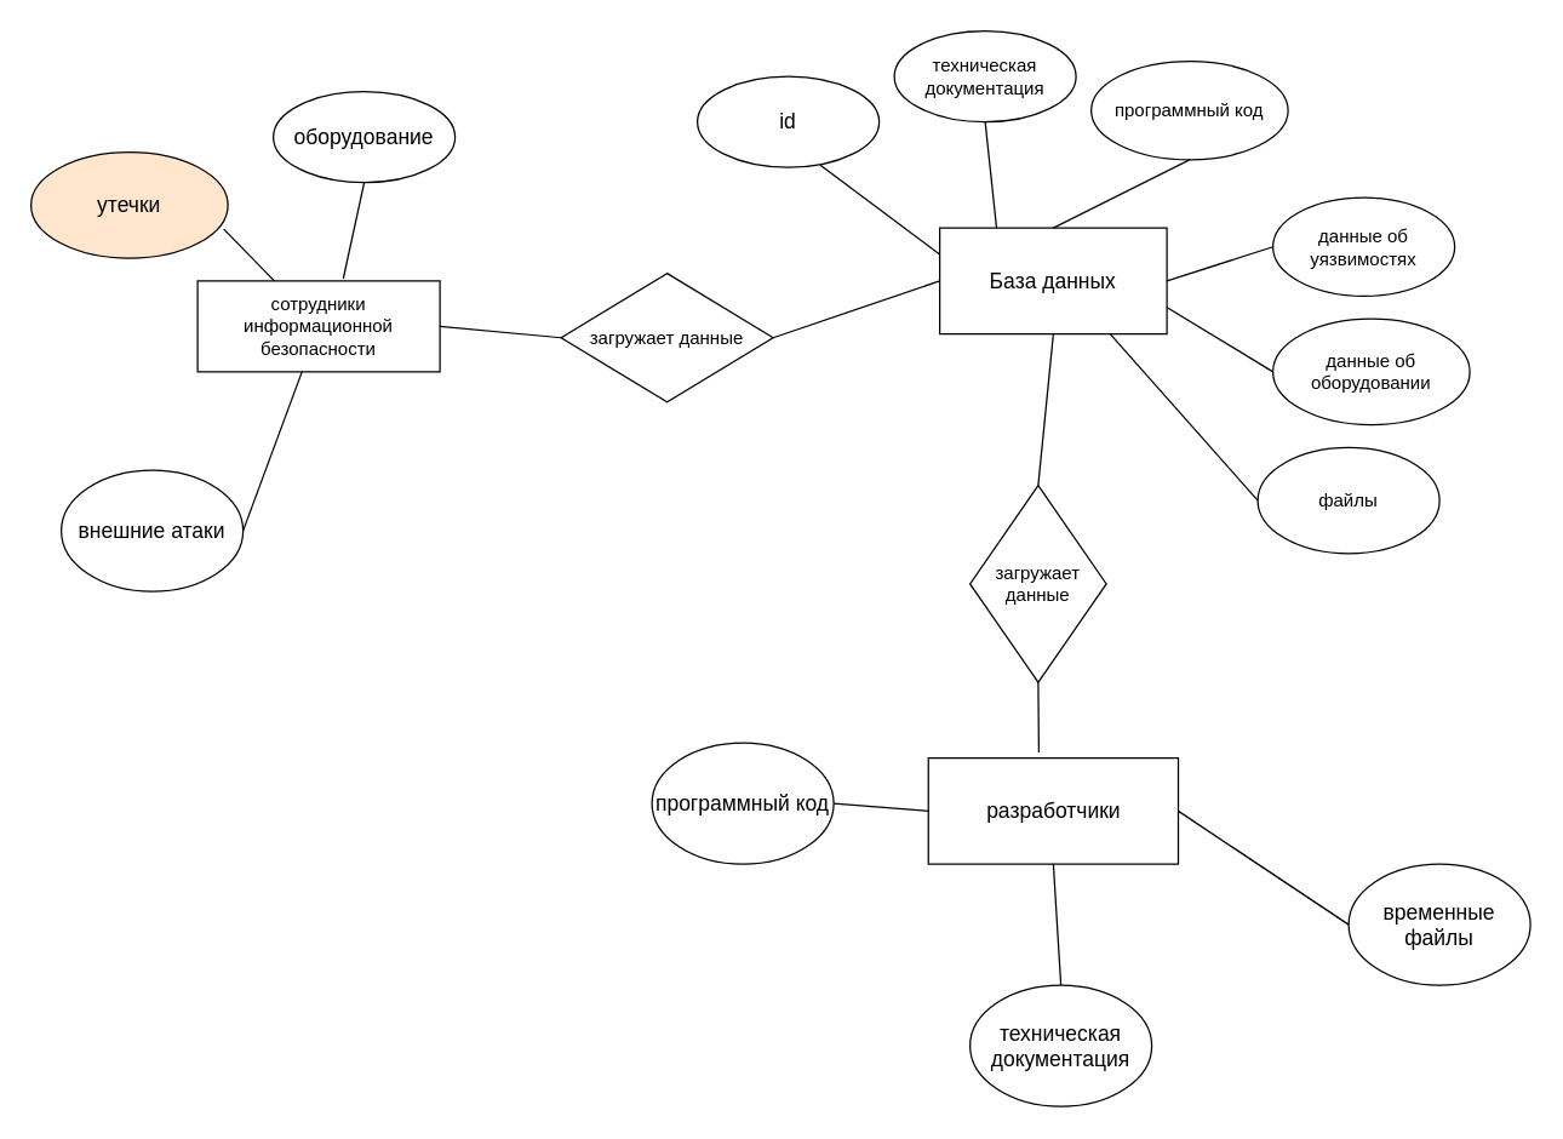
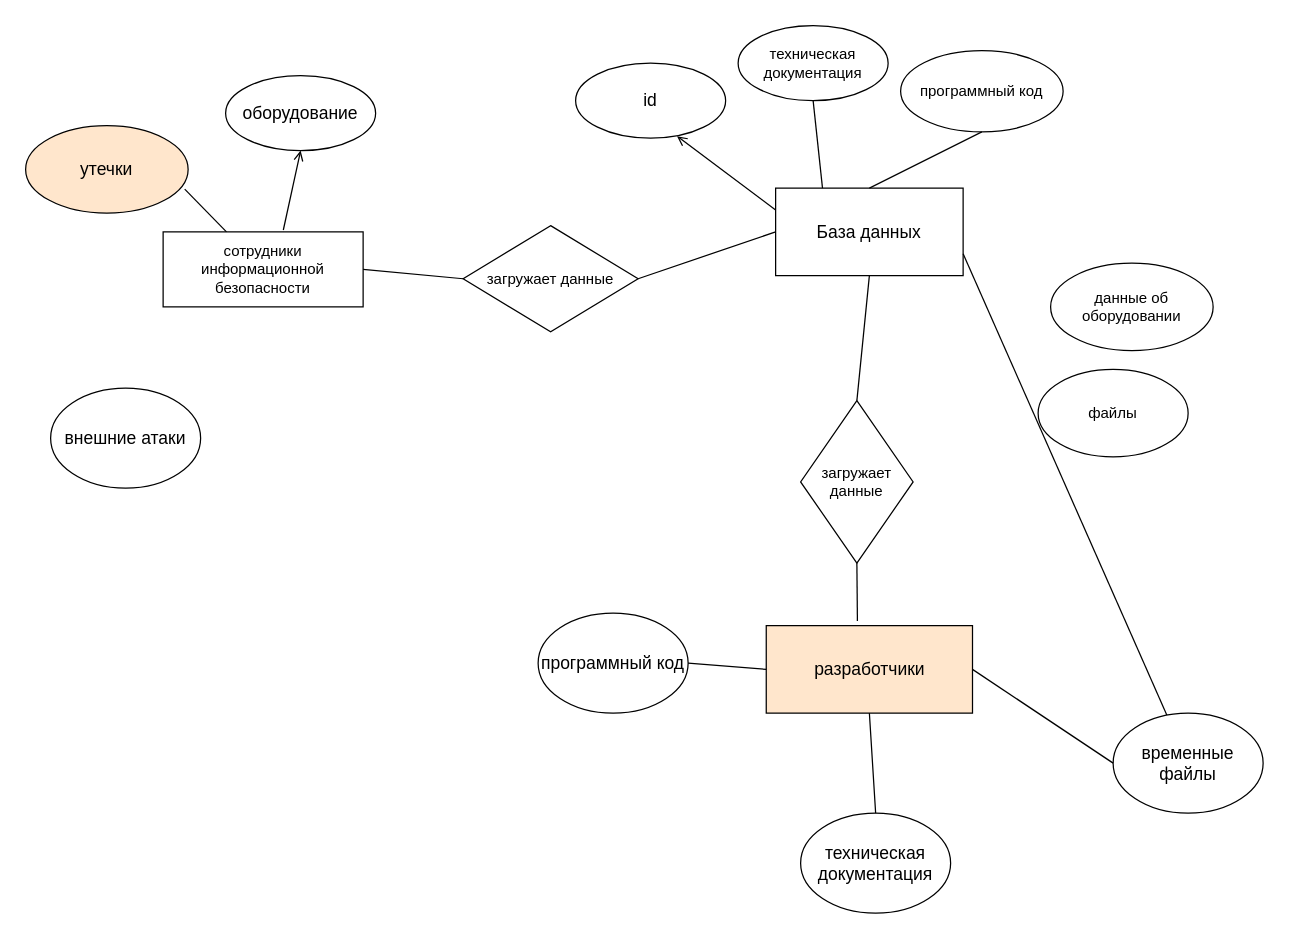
  <mxCell id="0" />
  <mxCell id="1" parent="0" />
  <mxCell id="2" value="&lt;font style=&quot;font-size: 14px&quot;&gt;База данных&lt;/font&gt;" style="rounded=0;whiteSpace=wrap;html=1;" vertex="1" parent="1"><mxGeometry x="620" y="150" width="150" height="70" as="geometry" /></mxCell>
  <mxCell id="3" value="&lt;font style=&quot;font-size: 14px&quot;&gt;id&lt;/font&gt;" style="ellipse;whiteSpace=wrap;html=1;" vertex="1" parent="1"><mxGeometry x="460" y="50" width="120" height="60" as="geometry" /></mxCell>
  <mxCell id="4" value="программный код" style="ellipse;whiteSpace=wrap;html=1;" vertex="1" parent="1"><mxGeometry x="720" y="40" width="130" height="65" as="geometry" /></mxCell>
  <mxCell id="5" value="данные об оборудовании" style="ellipse;whiteSpace=wrap;html=1;" vertex="1" parent="1"><mxGeometry x="840" y="210" width="130" height="70" as="geometry" /></mxCell>
- <mxCell id="6" value="данные об уязвимостях" style="ellipse;whiteSpace=wrap;html=1;" vertex="1" parent="1"><mxGeometry x="840" y="130" width="120" height="65" as="geometry" /></mxCell>
  <mxCell id="7" value="техническая документация" style="ellipse;whiteSpace=wrap;html=1;" vertex="1" parent="1"><mxGeometry x="590" y="20" width="120" height="60" as="geometry" /></mxCell>
- <mxCell id="8" value="" style="endArrow=none;html=1;entryX=0.676;entryY=0.974;entryDx=0;entryDy=0;entryPerimeter=0;exitX=0;exitY=0.25;exitDx=0;exitDy=0;" edge="1" parent="1" source="2" target="3"><mxGeometry width="50" height="50" relative="1" as="geometry"><mxPoint x="550" y="190" as="sourcePoint" /><mxPoint x="600" y="140" as="targetPoint" /></mxGeometry></mxCell>
+ <mxCell id="8" value="" style="endArrow=open;html=1;entryX=0.676;entryY=0.974;entryDx=0;entryDy=0;entryPerimeter=0;exitX=0;exitY=0.25;exitDx=0;exitDy=0;" edge="1" parent="1" source="2" target="3"><mxGeometry width="50" height="50" relative="1" as="geometry"><mxPoint x="550" y="190" as="sourcePoint" /><mxPoint x="600" y="140" as="targetPoint" /></mxGeometry></mxCell>
  <mxCell id="9" value="" style="endArrow=none;html=1;entryX=0.5;entryY=1;entryDx=0;entryDy=0;exitX=0.25;exitY=0;exitDx=0;exitDy=0;" edge="1" parent="1" source="2" target="7"><mxGeometry width="50" height="50" relative="1" as="geometry"><mxPoint x="450" y="240" as="sourcePoint" /><mxPoint x="500" y="190" as="targetPoint" /></mxGeometry></mxCell>
  <mxCell id="10" value="" style="endArrow=none;html=1;entryX=0.5;entryY=1;entryDx=0;entryDy=0;exitX=0.5;exitY=0;exitDx=0;exitDy=0;" edge="1" parent="1" source="2" target="4"><mxGeometry width="50" height="50" relative="1" as="geometry"><mxPoint x="440" y="250" as="sourcePoint" /><mxPoint x="490" y="200" as="targetPoint" /></mxGeometry></mxCell>
- <mxCell id="11" value="" style="endArrow=none;html=1;entryX=0;entryY=0.5;entryDx=0;entryDy=0;exitX=1;exitY=0.5;exitDx=0;exitDy=0;" edge="1" parent="1" source="2" target="6"><mxGeometry width="50" height="50" relative="1" as="geometry"><mxPoint x="490" y="280" as="sourcePoint" /><mxPoint x="540" y="230" as="targetPoint" /></mxGeometry></mxCell>
- <mxCell id="12" value="" style="endArrow=none;html=1;entryX=0;entryY=0.5;entryDx=0;entryDy=0;exitX=1;exitY=0.75;exitDx=0;exitDy=0;" edge="1" parent="1" source="2" target="5"><mxGeometry width="50" height="50" relative="1" as="geometry"><mxPoint x="420" y="300" as="sourcePoint" /><mxPoint x="470" y="250" as="targetPoint" /></mxGeometry></mxCell>
+ <mxCell id="12" value="" style="endArrow=none;html=1;exitX=1;exitY=0.75;exitDx=0;exitDy=0;" edge="1" parent="1" source="2" target="29"><mxGeometry width="50" height="50" relative="1" as="geometry"><mxPoint x="420" y="300" as="sourcePoint" /><mxPoint x="470" y="250" as="targetPoint" /></mxGeometry></mxCell>
  <mxCell id="13" value="сотрудники информационной безопасности" style="rounded=0;whiteSpace=wrap;html=1;" vertex="1" parent="1"><mxGeometry x="130" y="185" width="160" height="60" as="geometry" /></mxCell>
- <mxCell id="14" value="&lt;font style=&quot;font-size: 14px&quot;&gt;разработчики&lt;/font&gt;" style="rounded=0;whiteSpace=wrap;html=1;" vertex="1" parent="1"><mxGeometry x="612.5" y="500" width="165" height="70" as="geometry" /></mxCell>
+ <mxCell id="14" value="&lt;font style=&quot;font-size: 14px&quot;&gt;разработчики&lt;/font&gt;" style="rounded=0;whiteSpace=wrap;html=1;fillColor=#ffe6cc;" vertex="1" parent="1"><mxGeometry x="612.5" y="500" width="165" height="70" as="geometry" /></mxCell>
  <mxCell id="15" value="загружает данные" style="rhombus;whiteSpace=wrap;html=1;" vertex="1" parent="1"><mxGeometry x="370" y="180" width="140" height="85" as="geometry" /></mxCell>
  <mxCell id="16" value="загружает данные" style="rhombus;whiteSpace=wrap;html=1;" vertex="1" parent="1"><mxGeometry x="640" y="320" width="90" height="130" as="geometry" /></mxCell>
  <mxCell id="17" value="" style="endArrow=none;html=1;entryX=0;entryY=0.5;entryDx=0;entryDy=0;exitX=1;exitY=0.5;exitDx=0;exitDy=0;" edge="1" parent="1" source="13" target="15"><mxGeometry width="50" height="50" relative="1" as="geometry"><mxPoint x="350" y="430" as="sourcePoint" /><mxPoint x="400" y="380" as="targetPoint" /></mxGeometry></mxCell>
  <mxCell id="18" value="" style="endArrow=none;html=1;entryX=0;entryY=0.5;entryDx=0;entryDy=0;exitX=1;exitY=0.5;exitDx=0;exitDy=0;" edge="1" parent="1" source="15" target="2"><mxGeometry width="50" height="50" relative="1" as="geometry"><mxPoint x="280" y="430" as="sourcePoint" /><mxPoint x="330" y="380" as="targetPoint" /></mxGeometry></mxCell>
  <mxCell id="19" value="" style="endArrow=none;html=1;entryX=0.5;entryY=1;entryDx=0;entryDy=0;exitX=0.5;exitY=0;exitDx=0;exitDy=0;" edge="1" parent="1" source="16" target="2"><mxGeometry width="50" height="50" relative="1" as="geometry"><mxPoint x="390" y="450" as="sourcePoint" /><mxPoint x="440" y="400" as="targetPoint" /></mxGeometry></mxCell>
  <mxCell id="20" value="" style="endArrow=none;html=1;entryX=0.5;entryY=1;entryDx=0;entryDy=0;exitX=0.442;exitY=-0.053;exitDx=0;exitDy=0;exitPerimeter=0;" edge="1" parent="1" source="14" target="16"><mxGeometry width="50" height="50" relative="1" as="geometry"><mxPoint x="270" y="450" as="sourcePoint" /><mxPoint x="320" y="400" as="targetPoint" /></mxGeometry></mxCell>
  <mxCell id="21" value="&lt;font style=&quot;font-size: 14px&quot;&gt;оборудование&lt;/font&gt;" style="ellipse;whiteSpace=wrap;html=1;" vertex="1" parent="1"><mxGeometry x="180" y="60" width="120" height="60" as="geometry" /></mxCell>
  <mxCell id="22" value="&lt;font style=&quot;font-size: 14px&quot;&gt;утечки&lt;/font&gt;" style="ellipse;whiteSpace=wrap;html=1;fillColor=#ffe6cc;" vertex="1" parent="1"><mxGeometry x="20" y="100" width="130" height="70" as="geometry" /></mxCell>
  <mxCell id="23" value="&lt;font style=&quot;font-size: 14px&quot;&gt;внешние атаки&lt;/font&gt;" style="ellipse;whiteSpace=wrap;html=1;" vertex="1" parent="1"><mxGeometry x="40" y="310" width="120" height="80" as="geometry" /></mxCell>
- <mxCell id="24" value="" style="endArrow=none;html=1;entryX=0.5;entryY=1;entryDx=0;entryDy=0;exitX=0.601;exitY=-0.025;exitDx=0;exitDy=0;exitPerimeter=0;" edge="1" parent="1" source="13" target="21"><mxGeometry width="50" height="50" relative="1" as="geometry"><mxPoint x="280" y="410" as="sourcePoint" /><mxPoint x="330" y="360" as="targetPoint" /></mxGeometry></mxCell>
+ <mxCell id="24" value="" style="endArrow=open;html=1;entryX=0.5;entryY=1;entryDx=0;entryDy=0;exitX=0.601;exitY=-0.025;exitDx=0;exitDy=0;exitPerimeter=0;" edge="1" parent="1" source="13" target="21"><mxGeometry width="50" height="50" relative="1" as="geometry"><mxPoint x="280" y="410" as="sourcePoint" /><mxPoint x="330" y="360" as="targetPoint" /></mxGeometry></mxCell>
  <mxCell id="25" value="" style="endArrow=none;html=1;entryX=0.979;entryY=0.726;entryDx=0;entryDy=0;entryPerimeter=0;" edge="1" parent="1" source="13" target="22"><mxGeometry width="50" height="50" relative="1" as="geometry"><mxPoint x="210" y="390" as="sourcePoint" /><mxPoint x="260" y="340" as="targetPoint" /></mxGeometry></mxCell>
- <mxCell id="26" value="" style="endArrow=none;html=1;exitX=1;exitY=0.5;exitDx=0;exitDy=0;" edge="1" parent="1" source="23" target="13"><mxGeometry width="50" height="50" relative="1" as="geometry"><mxPoint x="250" y="410" as="sourcePoint" /><mxPoint x="300" y="360" as="targetPoint" /></mxGeometry></mxCell>
  <mxCell id="27" value="&lt;font style=&quot;font-size: 14px&quot;&gt;программный код&lt;/font&gt;" style="ellipse;whiteSpace=wrap;html=1;" vertex="1" parent="1"><mxGeometry x="430" y="490" width="120" height="80" as="geometry" /></mxCell>
  <mxCell id="28" value="&lt;font style=&quot;font-size: 14px&quot;&gt;техническая документация&lt;/font&gt;" style="ellipse;whiteSpace=wrap;html=1;" vertex="1" parent="1"><mxGeometry x="640" y="650" width="120" height="80" as="geometry" /></mxCell>
  <mxCell id="29" value="&lt;font style=&quot;font-size: 14px&quot;&gt;временные файлы&lt;/font&gt;" style="ellipse;whiteSpace=wrap;html=1;" vertex="1" parent="1"><mxGeometry x="890" y="570" width="120" height="80" as="geometry" /></mxCell>
  <mxCell id="30" value="" style="endArrow=none;html=1;entryX=1;entryY=0.5;entryDx=0;entryDy=0;exitX=0;exitY=0.5;exitDx=0;exitDy=0;" edge="1" parent="1" source="14" target="27"><mxGeometry width="50" height="50" relative="1" as="geometry"><mxPoint x="360" y="670" as="sourcePoint" /><mxPoint x="410" y="620" as="targetPoint" /></mxGeometry></mxCell>
  <mxCell id="31" value="" style="endArrow=none;html=1;entryX=0.5;entryY=1;entryDx=0;entryDy=0;exitX=0.5;exitY=0;exitDx=0;exitDy=0;" edge="1" parent="1" source="28" target="14"><mxGeometry width="50" height="50" relative="1" as="geometry"><mxPoint x="500" y="700" as="sourcePoint" /><mxPoint x="550" y="650" as="targetPoint" /></mxGeometry></mxCell>
  <mxCell id="32" value="" style="endArrow=none;html=1;entryX=1;entryY=0.5;entryDx=0;entryDy=0;exitX=0;exitY=0.5;exitDx=0;exitDy=0;" edge="1" parent="1" source="29" target="14"><mxGeometry width="50" height="50" relative="1" as="geometry"><mxPoint x="470" y="720" as="sourcePoint" /><mxPoint x="520" y="670" as="targetPoint" /></mxGeometry></mxCell>
  <mxCell id="33" value="файлы" style="ellipse;whiteSpace=wrap;html=1;" vertex="1" parent="1"><mxGeometry x="830" y="295" width="120" height="70" as="geometry" /></mxCell>
- <mxCell id="34" value="" style="endArrow=none;html=1;entryX=0;entryY=0.5;entryDx=0;entryDy=0;exitX=0.75;exitY=1;exitDx=0;exitDy=0;" edge="1" parent="1" source="2" target="33"><mxGeometry width="50" height="50" relative="1" as="geometry"><mxPoint x="460" y="400" as="sourcePoint" /><mxPoint x="510" y="350" as="targetPoint" /></mxGeometry></mxCell>
